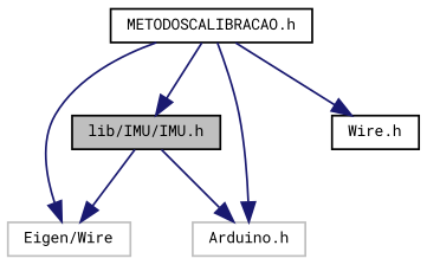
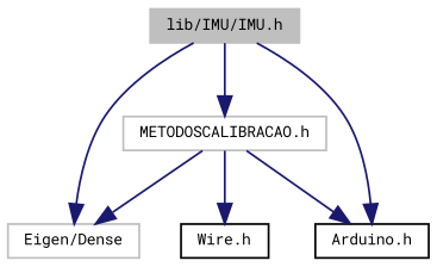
  digraph {
    fontname="Roboto Mono"
    node [color=black fontname="Roboto Mono" fontsize=8 shape=record]
    edge [color=midnightblue fontname="Roboto Mono" fontsize=8 labelfontname=DejaVuSansMono labelfontsize=8 style=solid]
-   n1 [fillcolor=grey75 fontcolor=black height=0.2 label="lib/IMU/IMU.h" style=filled width=0.4]
-   n2 [color=grey75 height=0.2 label="Eigen/Wire" width=0.4]
-   n3 [height=0.2 label="METODOSCALIBRACAO.h" width=0.4]
-   n4 [color=grey75 height=0.2 label="Arduino.h" width=0.4]
+   n1 [color=grey75 fillcolor=grey75 fontcolor=black height=0.2 label="lib/IMU/IMU.h" style=filled width=0.4]
+   n2 [color=grey75 height=0.2 label="Eigen/Dense" width=0.4]
+   n3 [color=grey75 height=0.2 label="METODOSCALIBRACAO.h" width=0.4]
+   n4 [height=0.2 label="Arduino.h" width=0.4]
    n5 [height=0.2 label="Wire.h" width=0.4]
    n1 -> n2
-   n3 -> n1
+   n1 -> n3
    n1 -> n4
    n3 -> n2
    n3 -> n4
    n3 -> n5
  }
